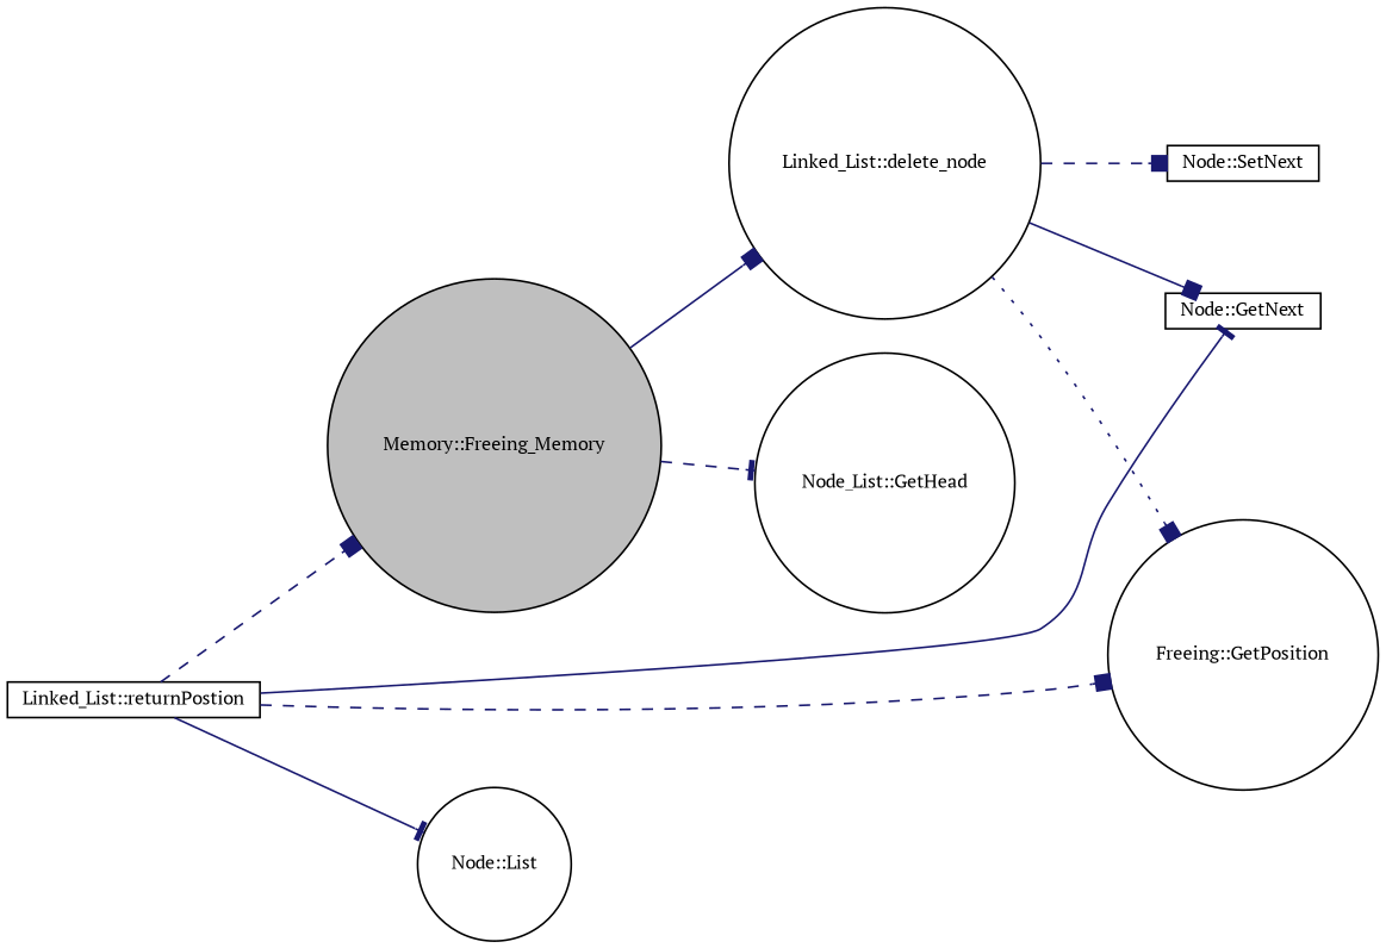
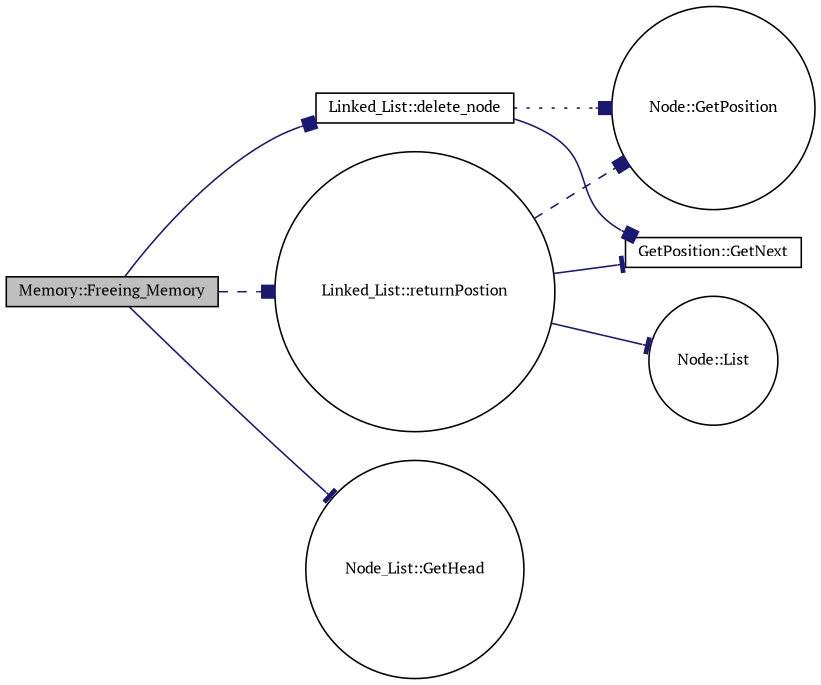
  digraph {
    fontname="PT Serif"
    rankdir=LR
    node [color=black fillcolor=white fontname="PT Serif" fontsize=10 shape=box style=filled]
    edge [arrowhead=box color=midnightblue fontname="PT Serif" fontsize=10 labelfontname=Helvetica labelfontsize=10 style=solid]
-   n1 [fillcolor=grey75 fontcolor=black height=0.2 label="Memory::Freeing_Memory" shape=circle width=0.4]
-   n2 [height=0.2 label="Linked_List::delete_node" shape=circle width=0.4]
+   n1 [fillcolor=grey75 fontcolor=black height=0.2 label="Memory::Freeing_Memory" width=0.4]
+   n2 [height=0.2 label="Linked_List::delete_node" width=0.4]
    n3 [height=0.2 label="Node_List::GetHead" shape=circle width=0.4]
-   n4 [height=0.2 label="Linked_List::returnPostion" width=0.4]
-   n5 [height=0.2 label="Node::GetNext" width=0.4]
-   n6 [height=0.2 label="Freeing::GetPosition" shape=circle width=0.4]
-   n7 [height=0.2 label="Node::SetNext" width=0.4]
+   n4 [height=0.2 label="Linked_List::returnPostion" shape=circle width=0.4]
+   n5 [height=0.2 label="GetPosition::GetNext" width=0.4]
+   n6 [height=0.2 label="Node::GetPosition" shape=circle width=0.4]
    n8 [height=0.2 label="Node::List" shape=circle width=0.4]
    n1 -> n2
-   n1 -> n3 [arrowhead=tee style=dashed]
-   n4 -> n1 [style=dashed]
+   n1 -> n3 [arrowhead=tee]
+   n1 -> n4 [style=dashed]
    n2 -> n5
    n2 -> n6 [style=dotted]
-   n2 -> n7 [style=dashed]
    n4 -> n5 [arrowhead=tee]
    n4 -> n6 [style=dashed]
    n4 -> n8 [arrowhead=tee]
  }
